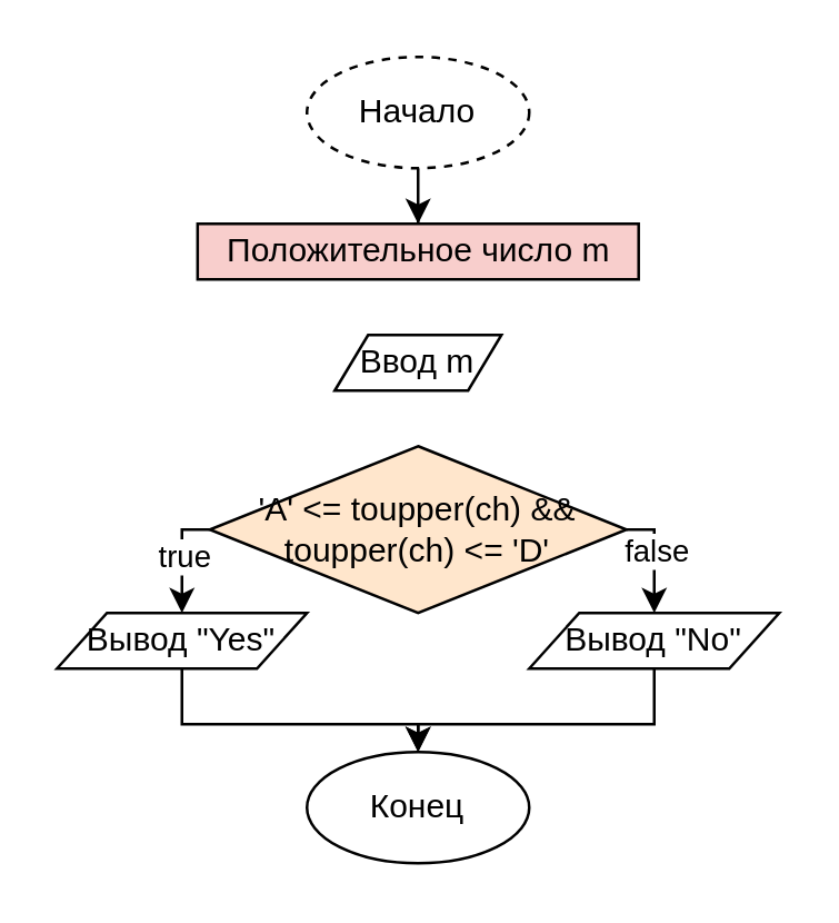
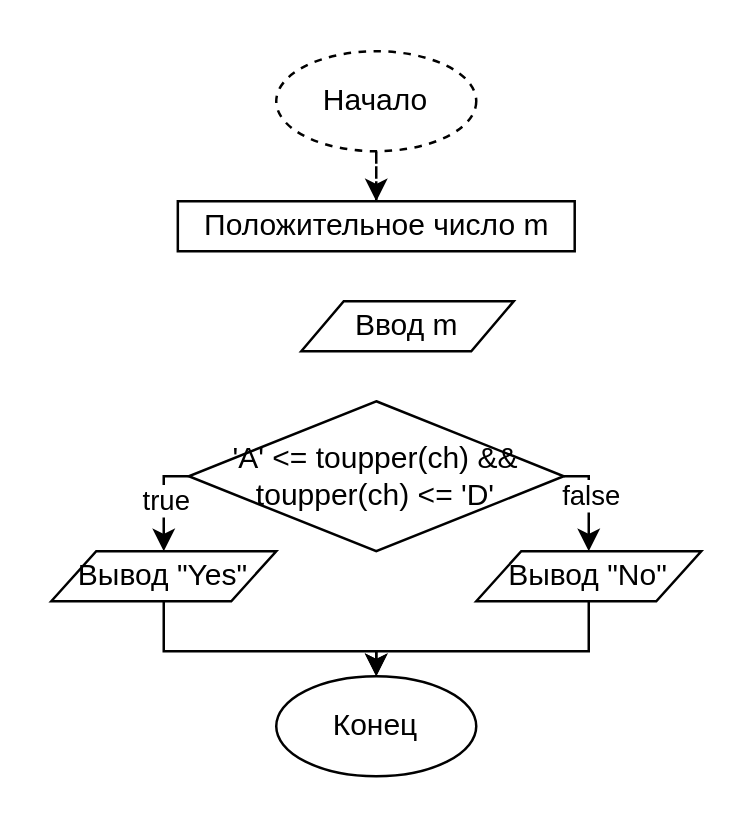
  <mxCell id="0" />
  <mxCell id="1" parent="0" />
- <mxCell id="2" style="edgeStyle=orthogonalEdgeStyle;rounded=0;orthogonalLoop=1;jettySize=auto;html=1;entryX=0.5;entryY=0;entryDx=0;entryDy=0;" edge="1" parent="1" source="3" target="7"><mxGeometry relative="1" as="geometry" /></mxCell>
+ <mxCell id="2" style="edgeStyle=orthogonalEdgeStyle;rounded=0;orthogonalLoop=1;jettySize=auto;html=1;entryX=0.5;entryY=0;entryDx=0;entryDy=0;dashed=1;" edge="1" parent="1" source="3" target="7"><mxGeometry relative="1" as="geometry" /></mxCell>
  <mxCell id="3" value="Начало" style="ellipse;whiteSpace=wrap;html=1;dashed=1;" vertex="1" parent="1"><mxGeometry x="110" y="20" width="80" height="40" as="geometry" /></mxCell>
  <mxCell id="4" style="edgeStyle=orthogonalEdgeStyle;rounded=0;orthogonalLoop=1;jettySize=auto;html=1;entryX=0.5;entryY=0;entryDx=0;entryDy=0;" edge="1" parent="1" source="5"><mxGeometry relative="1" as="geometry"><mxPoint x="150" y="270" as="targetPoint" /><Array as="points"><mxPoint x="65" y="260" /><mxPoint x="150" y="260" /></Array></mxGeometry></mxCell>
  <mxCell id="5" value="Вывод &quot;Yes&quot;" style="shape=parallelogram;perimeter=parallelogramPerimeter;whiteSpace=wrap;html=1;" vertex="1" parent="1"><mxGeometry x="20" y="220" width="90" height="20" as="geometry" /></mxCell>
  <mxCell id="6" value="Конец" style="ellipse;whiteSpace=wrap;html=1;" vertex="1" parent="1"><mxGeometry x="110" y="270" width="80" height="40" as="geometry" /></mxCell>
- <mxCell id="7" value="Положительное число m" style="rounded=0;whiteSpace=wrap;html=1;fillColor=#f8cecc;" vertex="1" parent="1"><mxGeometry x="70.63" y="80" width="158.75" height="20" as="geometry" /></mxCell>
- <mxCell id="8" value="Ввод m" style="shape=parallelogram;perimeter=parallelogramPerimeter;whiteSpace=wrap;html=1;" vertex="1" parent="1"><mxGeometry x="120" y="120" width="60" height="20" as="geometry" /></mxCell>
+ <mxCell id="7" value="Положительное число m" style="rounded=0;whiteSpace=wrap;html=1;" vertex="1" parent="1"><mxGeometry x="70.63" y="80" width="158.75" height="20" as="geometry" /></mxCell>
+ <mxCell id="8" value="Ввод m" style="shape=parallelogram;perimeter=parallelogramPerimeter;whiteSpace=wrap;html=1;" vertex="1" parent="1"><mxGeometry x="120" y="120" width="85" height="20" as="geometry" /></mxCell>
  <mxCell id="9" style="edgeStyle=orthogonalEdgeStyle;rounded=0;orthogonalLoop=1;jettySize=auto;html=1;entryX=0.5;entryY=0;entryDx=0;entryDy=0;" edge="1" parent="1" source="13" target="5"><mxGeometry relative="1" as="geometry"><Array as="points"><mxPoint x="65" y="190" /></Array></mxGeometry></mxCell>
  <mxCell id="10" value="true" style="edgeLabel;html=1;align=center;verticalAlign=middle;resizable=0;points=[];" vertex="1" connectable="0" parent="9"><mxGeometry x="-0.178" relative="1" as="geometry"><mxPoint x="0.01" y="4" as="offset" /></mxGeometry></mxCell>
  <mxCell id="11" style="edgeStyle=orthogonalEdgeStyle;rounded=0;orthogonalLoop=1;jettySize=auto;html=1;entryX=0.5;entryY=0;entryDx=0;entryDy=0;" edge="1" parent="1" source="13" target="15"><mxGeometry relative="1" as="geometry"><Array as="points"><mxPoint x="235" y="190" /></Array></mxGeometry></mxCell>
  <mxCell id="12" value="false" style="edgeLabel;html=1;align=center;verticalAlign=middle;resizable=0;points=[];" vertex="1" connectable="0" parent="11"><mxGeometry x="-0.241" relative="1" as="geometry"><mxPoint y="2" as="offset" /></mxGeometry></mxCell>
- <mxCell id="13" value="'A' &amp;lt;= toupper(ch) &amp;amp;&amp;amp; toupper(ch) &amp;lt;= 'D'" style="rhombus;whiteSpace=wrap;html=1;fillColor=#ffe6cc;" vertex="1" parent="1"><mxGeometry x="75.01" y="160" width="150" height="60" as="geometry" /></mxCell>
+ <mxCell id="13" value="'A' &amp;lt;= toupper(ch) &amp;amp;&amp;amp; toupper(ch) &amp;lt;= 'D'" style="rhombus;whiteSpace=wrap;html=1;" vertex="1" parent="1"><mxGeometry x="75.01" y="160" width="150" height="60" as="geometry" /></mxCell>
  <mxCell id="14" style="edgeStyle=orthogonalEdgeStyle;rounded=0;orthogonalLoop=1;jettySize=auto;html=1;entryX=0.5;entryY=0;entryDx=0;entryDy=0;" edge="1" parent="1" source="15"><mxGeometry relative="1" as="geometry"><mxPoint x="150" y="270" as="targetPoint" /><Array as="points"><mxPoint x="235" y="260" /><mxPoint x="150" y="260" /></Array></mxGeometry></mxCell>
  <mxCell id="15" value="Вывод &quot;No&quot;" style="shape=parallelogram;perimeter=parallelogramPerimeter;whiteSpace=wrap;html=1;" vertex="1" parent="1"><mxGeometry x="190" y="220" width="90" height="20" as="geometry" /></mxCell>
